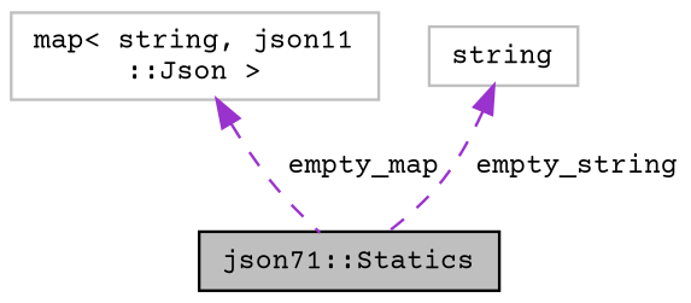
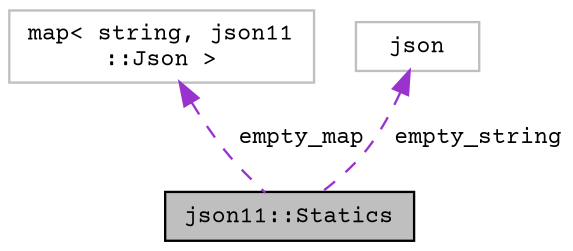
  digraph {
    fontname="Courier Prime"
    node [color=grey75 fillcolor=white fontname="Courier Prime" fontsize=10 shape=record style=filled]
    edge [color=darkorchid3 dir=back fontname="Courier Prime" fontsize=10 labelfontname=Helvetica labelfontsize=10 style=dashed]
-   n1 [color=black fillcolor=grey75 fontcolor=black height=0.2 label="json71::Statics" width=0.4]
+   n1 [color=black fillcolor=grey75 fontcolor=black height=0.2 label="json11::Statics" width=0.4]
    n2 [height=0.2 label="map\< string, json11\l::Json \>" width=0.4]
-   n3 [height=0.2 label=string width=0.4]
+   n3 [height=0.2 label=json width=0.4]
    n2 -> n1 [label=" empty_map"]
    n3 -> n1 [label=" empty_string"]
  }
